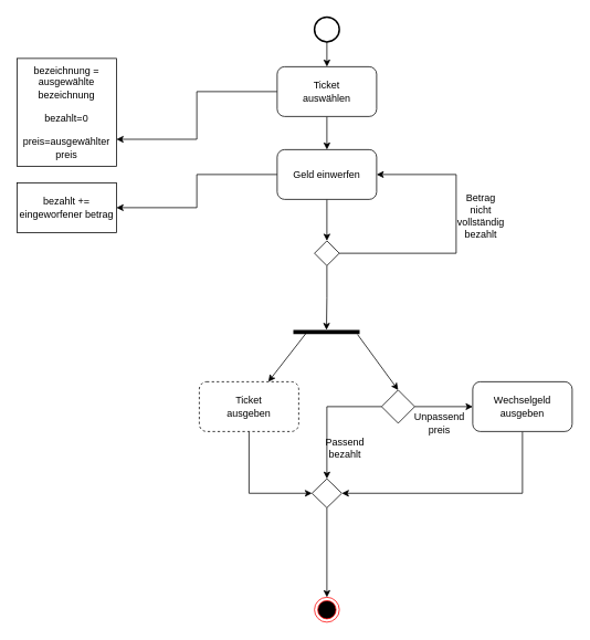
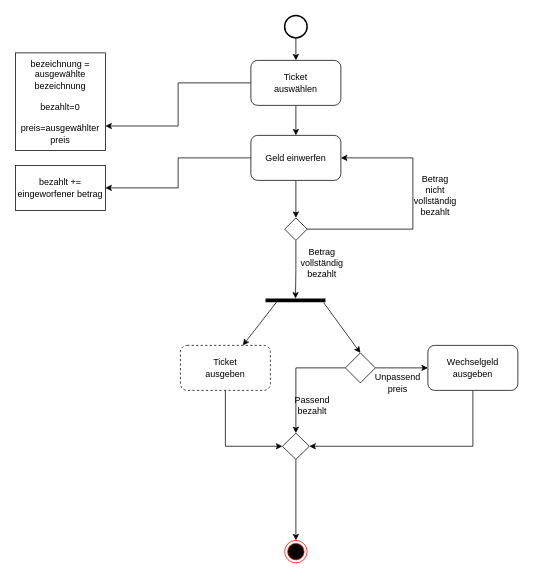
  <mxCell id="0" />
  <mxCell id="1" parent="0" />
  <mxCell id="2" value="" style="ellipse;html=1;shape=endState;fillColor=#000000;strokeColor=#ff0000;" vertex="1" parent="1"><mxGeometry x="379" y="720" width="30" height="30" as="geometry" /></mxCell>
  <mxCell id="3" style="edgeStyle=orthogonalEdgeStyle;rounded=0;orthogonalLoop=1;jettySize=auto;html=1;exitX=0.5;exitY=1;exitDx=0;exitDy=0;exitPerimeter=0;entryX=0.5;entryY=0;entryDx=0;entryDy=0;" edge="1" parent="1" source="4" target="7"><mxGeometry relative="1" as="geometry" /></mxCell>
  <mxCell id="4" value="" style="strokeWidth=2;html=1;shape=mxgraph.flowchart.start_2;whiteSpace=wrap;" vertex="1" parent="1"><mxGeometry x="379" y="20" width="30" height="30" as="geometry" /></mxCell>
  <mxCell id="5" style="edgeStyle=orthogonalEdgeStyle;rounded=0;orthogonalLoop=1;jettySize=auto;html=1;exitX=0.5;exitY=1;exitDx=0;exitDy=0;" edge="1" parent="1" source="7" target="10"><mxGeometry relative="1" as="geometry" /></mxCell>
  <mxCell id="6" style="edgeStyle=orthogonalEdgeStyle;rounded=0;orthogonalLoop=1;jettySize=auto;html=1;exitX=0;exitY=0.5;exitDx=0;exitDy=0;entryX=1;entryY=0.75;entryDx=0;entryDy=0;" edge="1" parent="1" source="7" target="31"><mxGeometry relative="1" as="geometry" /></mxCell>
  <mxCell id="7" value="Ticket&lt;br&gt;auswählen" style="rounded=1;whiteSpace=wrap;html=1;" vertex="1" parent="1"><mxGeometry x="334" y="80" width="120" height="60" as="geometry" /></mxCell>
  <mxCell id="8" style="edgeStyle=orthogonalEdgeStyle;rounded=0;orthogonalLoop=1;jettySize=auto;html=1;exitX=0.5;exitY=1;exitDx=0;exitDy=0;entryX=0.5;entryY=0;entryDx=0;entryDy=0;" edge="1" parent="1" source="10" target="13"><mxGeometry relative="1" as="geometry" /></mxCell>
  <mxCell id="9" style="edgeStyle=orthogonalEdgeStyle;rounded=0;orthogonalLoop=1;jettySize=auto;html=1;exitX=0;exitY=0.5;exitDx=0;exitDy=0;entryX=1;entryY=0.5;entryDx=0;entryDy=0;" edge="1" parent="1" source="10" target="32"><mxGeometry relative="1" as="geometry" /></mxCell>
  <mxCell id="10" value="Geld einwerfen" style="rounded=1;whiteSpace=wrap;html=1;" vertex="1" parent="1"><mxGeometry x="334" y="180" width="120" height="60" as="geometry" /></mxCell>
  <mxCell id="11" style="edgeStyle=orthogonalEdgeStyle;rounded=0;orthogonalLoop=1;jettySize=auto;html=1;exitX=1;exitY=0.5;exitDx=0;exitDy=0;entryX=1;entryY=0.5;entryDx=0;entryDy=0;" edge="1" parent="1" source="13" target="10"><mxGeometry relative="1" as="geometry"><Array as="points"><mxPoint x="550" y="305" /><mxPoint x="550" y="210" /></Array></mxGeometry></mxCell>
  <mxCell id="12" style="edgeStyle=orthogonalEdgeStyle;rounded=0;orthogonalLoop=1;jettySize=auto;html=1;exitX=0.5;exitY=1;exitDx=0;exitDy=0;" edge="1" parent="1" source="13" target="15"><mxGeometry relative="1" as="geometry" /></mxCell>
  <mxCell id="13" value="" style="rhombus;whiteSpace=wrap;html=1;" vertex="1" parent="1"><mxGeometry x="379" y="290" width="30" height="30" as="geometry" /></mxCell>
  <mxCell id="14" value="Betrag nicht vollständig bezahlt" style="text;html=1;strokeColor=none;fillColor=none;align=center;verticalAlign=middle;whiteSpace=wrap;rounded=0;" vertex="1" parent="1"><mxGeometry x="560" y="250" width="40" height="20" as="geometry" /></mxCell>
  <mxCell id="15" value="" style="html=1;points=[];perimeter=orthogonalPerimeter;fillColor=#000000;strokeColor=none;rotation=90;" vertex="1" parent="1"><mxGeometry x="391" y="360" width="5" height="80" as="geometry" /></mxCell>
+ <mxCell id="16" value="Betrag vollständig&lt;br&gt;bezahlt" style="text;html=1;strokeColor=none;fillColor=none;align=center;verticalAlign=middle;whiteSpace=wrap;rounded=0;" vertex="1" parent="1"><mxGeometry x="409" y="340" width="40" height="20" as="geometry" /></mxCell>
  <mxCell id="17" style="edgeStyle=orthogonalEdgeStyle;rounded=0;orthogonalLoop=1;jettySize=auto;html=1;exitX=0.5;exitY=1;exitDx=0;exitDy=0;entryX=0;entryY=0.5;entryDx=0;entryDy=0;" edge="1" parent="1" source="18" target="21"><mxGeometry relative="1" as="geometry" /></mxCell>
  <mxCell id="18" value="Ticket&lt;br&gt;ausgeben" style="rounded=1;whiteSpace=wrap;html=1;dashed=1;" vertex="1" parent="1"><mxGeometry x="240" y="460" width="120" height="60" as="geometry" /></mxCell>
  <mxCell id="19" value="" style="endArrow=classic;html=1;" edge="1" parent="1" target="18"><mxGeometry width="50" height="50" relative="1" as="geometry"><mxPoint x="370" y="400" as="sourcePoint" /><mxPoint x="420" y="350" as="targetPoint" /></mxGeometry></mxCell>
  <mxCell id="20" style="edgeStyle=orthogonalEdgeStyle;rounded=0;orthogonalLoop=1;jettySize=auto;html=1;exitX=0.5;exitY=1;exitDx=0;exitDy=0;entryX=0.5;entryY=0;entryDx=0;entryDy=0;" edge="1" parent="1" source="21" target="2"><mxGeometry relative="1" as="geometry" /></mxCell>
  <mxCell id="21" value="" style="rhombus;whiteSpace=wrap;html=1;" vertex="1" parent="1"><mxGeometry x="376" y="577" width="36" height="35" as="geometry" /></mxCell>
  <mxCell id="22" style="edgeStyle=orthogonalEdgeStyle;rounded=0;orthogonalLoop=1;jettySize=auto;html=1;exitX=0;exitY=0.5;exitDx=0;exitDy=0;entryX=0.5;entryY=0;entryDx=0;entryDy=0;" edge="1" parent="1" source="24" target="21"><mxGeometry relative="1" as="geometry" /></mxCell>
  <mxCell id="23" style="edgeStyle=orthogonalEdgeStyle;rounded=0;orthogonalLoop=1;jettySize=auto;html=1;exitX=1;exitY=0.5;exitDx=0;exitDy=0;entryX=0;entryY=0.5;entryDx=0;entryDy=0;" edge="1" parent="1" source="24" target="27"><mxGeometry relative="1" as="geometry" /></mxCell>
  <mxCell id="24" value="" style="rhombus;whiteSpace=wrap;html=1;" vertex="1" parent="1"><mxGeometry x="460" y="470" width="40" height="40" as="geometry" /></mxCell>
  <mxCell id="25" value="" style="endArrow=classic;html=1;exitX=1.1;exitY=0.031;exitDx=0;exitDy=0;exitPerimeter=0;entryX=0.5;entryY=0;entryDx=0;entryDy=0;" edge="1" parent="1" source="15" target="24"><mxGeometry width="50" height="50" relative="1" as="geometry"><mxPoint x="480" y="470" as="sourcePoint" /><mxPoint x="530" y="420" as="targetPoint" /></mxGeometry></mxCell>
  <mxCell id="26" style="edgeStyle=orthogonalEdgeStyle;rounded=0;orthogonalLoop=1;jettySize=auto;html=1;exitX=0.5;exitY=1;exitDx=0;exitDy=0;entryX=1;entryY=0.5;entryDx=0;entryDy=0;" edge="1" parent="1" source="27" target="21"><mxGeometry relative="1" as="geometry" /></mxCell>
  <mxCell id="27" value="Wechselgeld ausgeben" style="rounded=1;whiteSpace=wrap;html=1;" vertex="1" parent="1"><mxGeometry x="570" y="460" width="120" height="60" as="geometry" /></mxCell>
  <mxCell id="28" value="Passend&lt;br&gt;bezahlt" style="text;html=1;strokeColor=none;fillColor=none;align=center;verticalAlign=middle;whiteSpace=wrap;rounded=0;" vertex="1" parent="1"><mxGeometry x="396" y="530" width="40" height="20" as="geometry" /></mxCell>
  <mxCell id="29" style="edgeStyle=orthogonalEdgeStyle;rounded=0;orthogonalLoop=1;jettySize=auto;html=1;exitX=0.5;exitY=1;exitDx=0;exitDy=0;" edge="1" parent="1" source="28" target="28"><mxGeometry relative="1" as="geometry" /></mxCell>
  <mxCell id="30" value="Unpassend&lt;br&gt;preis" style="text;html=1;strokeColor=none;fillColor=none;align=center;verticalAlign=middle;whiteSpace=wrap;rounded=0;" vertex="1" parent="1"><mxGeometry x="510" y="500" width="40" height="20" as="geometry" /></mxCell>
  <mxCell id="31" value="bezeichnung = ausgewählte bezeichnung&lt;br&gt;&lt;br&gt;bezahlt=0&lt;br&gt;&lt;br&gt;preis=ausgewählter preis" style="rounded=0;whiteSpace=wrap;html=1;" vertex="1" parent="1"><mxGeometry x="20" y="70" width="120" height="130" as="geometry" /></mxCell>
  <mxCell id="32" value="bezahlt += eingeworfener betrag" style="rounded=0;whiteSpace=wrap;html=1;" vertex="1" parent="1"><mxGeometry x="20" y="220" width="120" height="60" as="geometry" /></mxCell>
